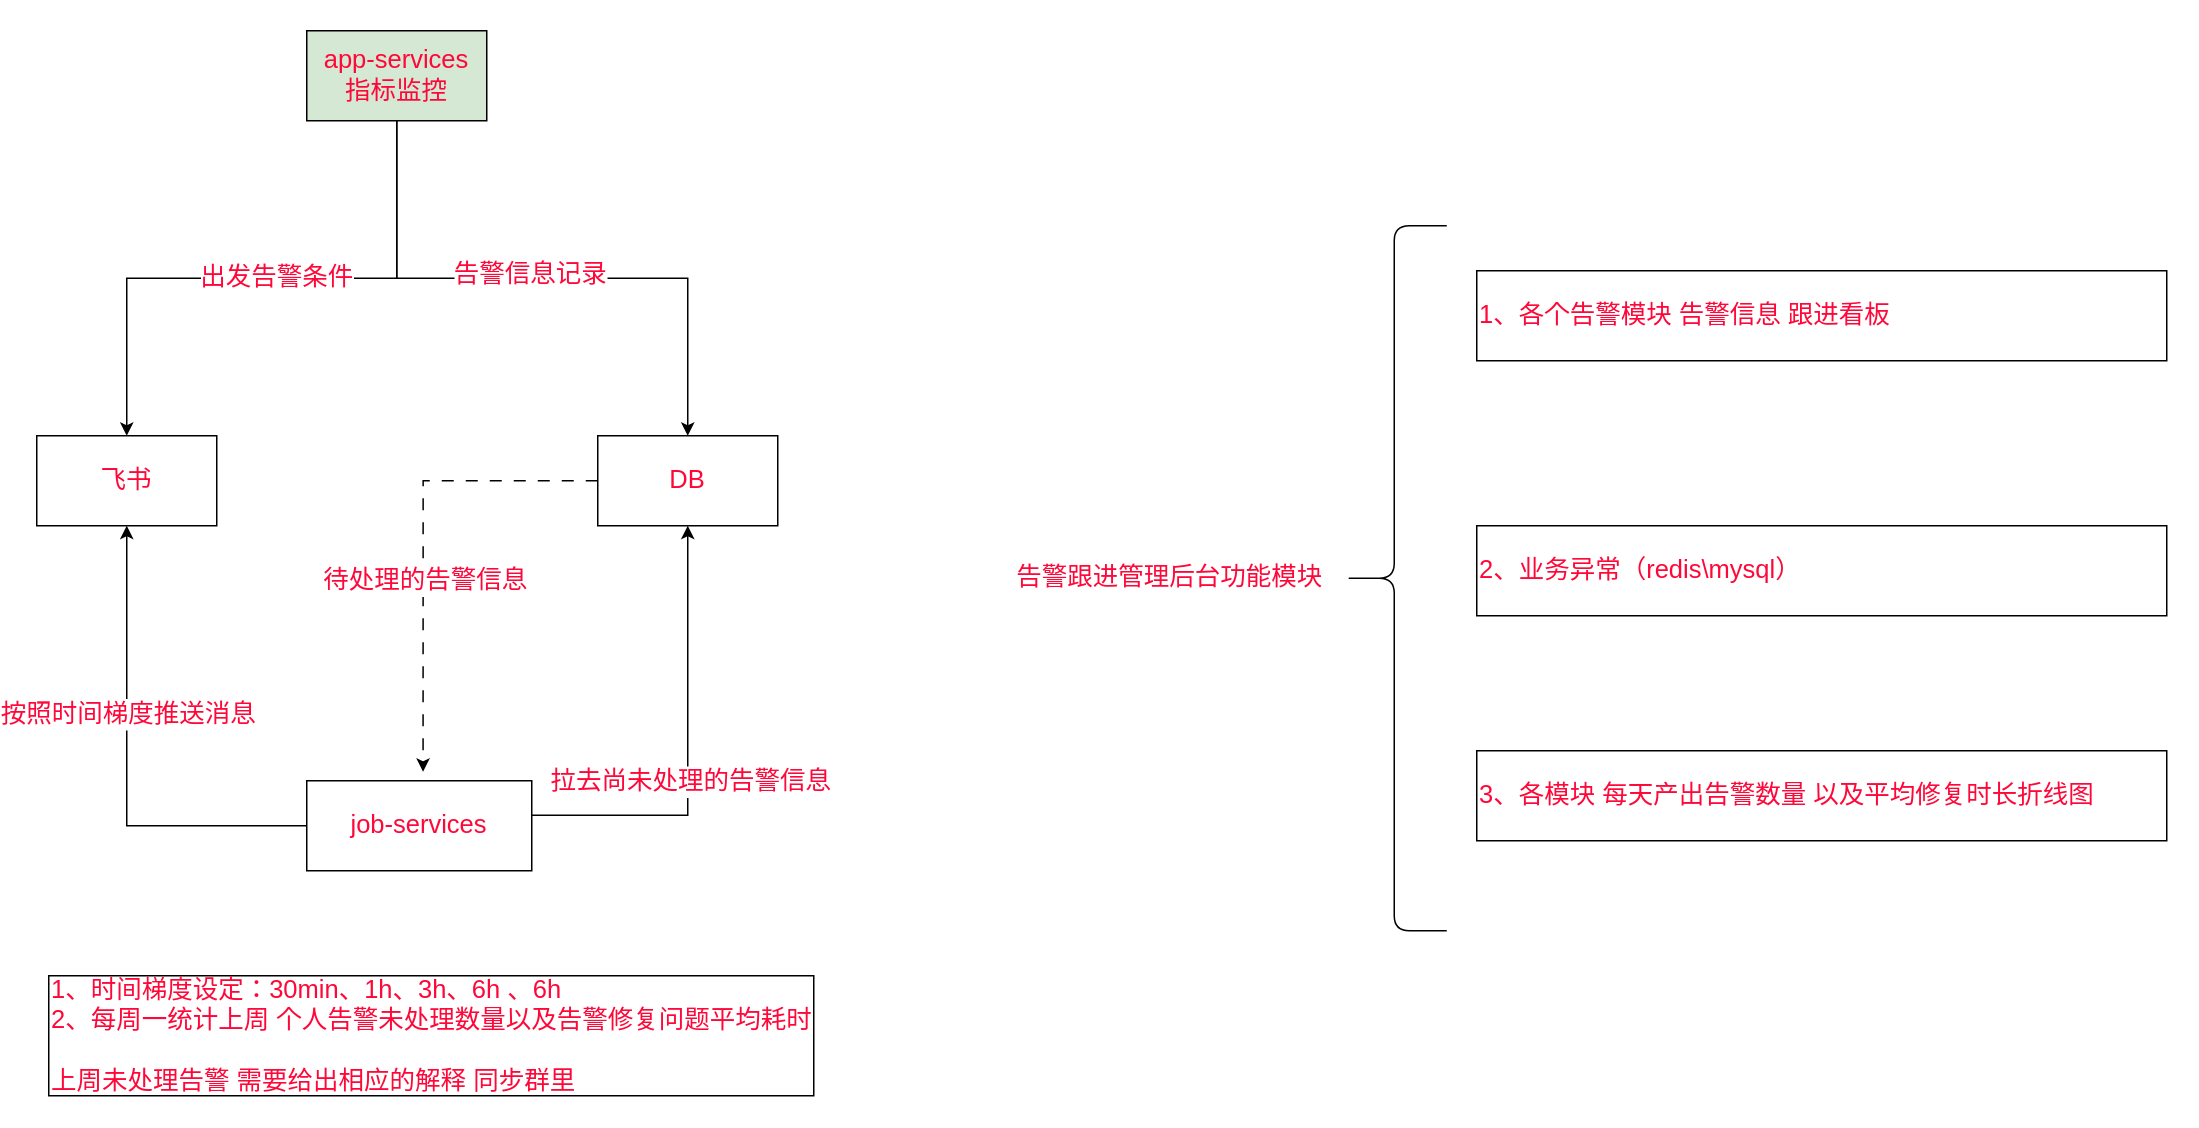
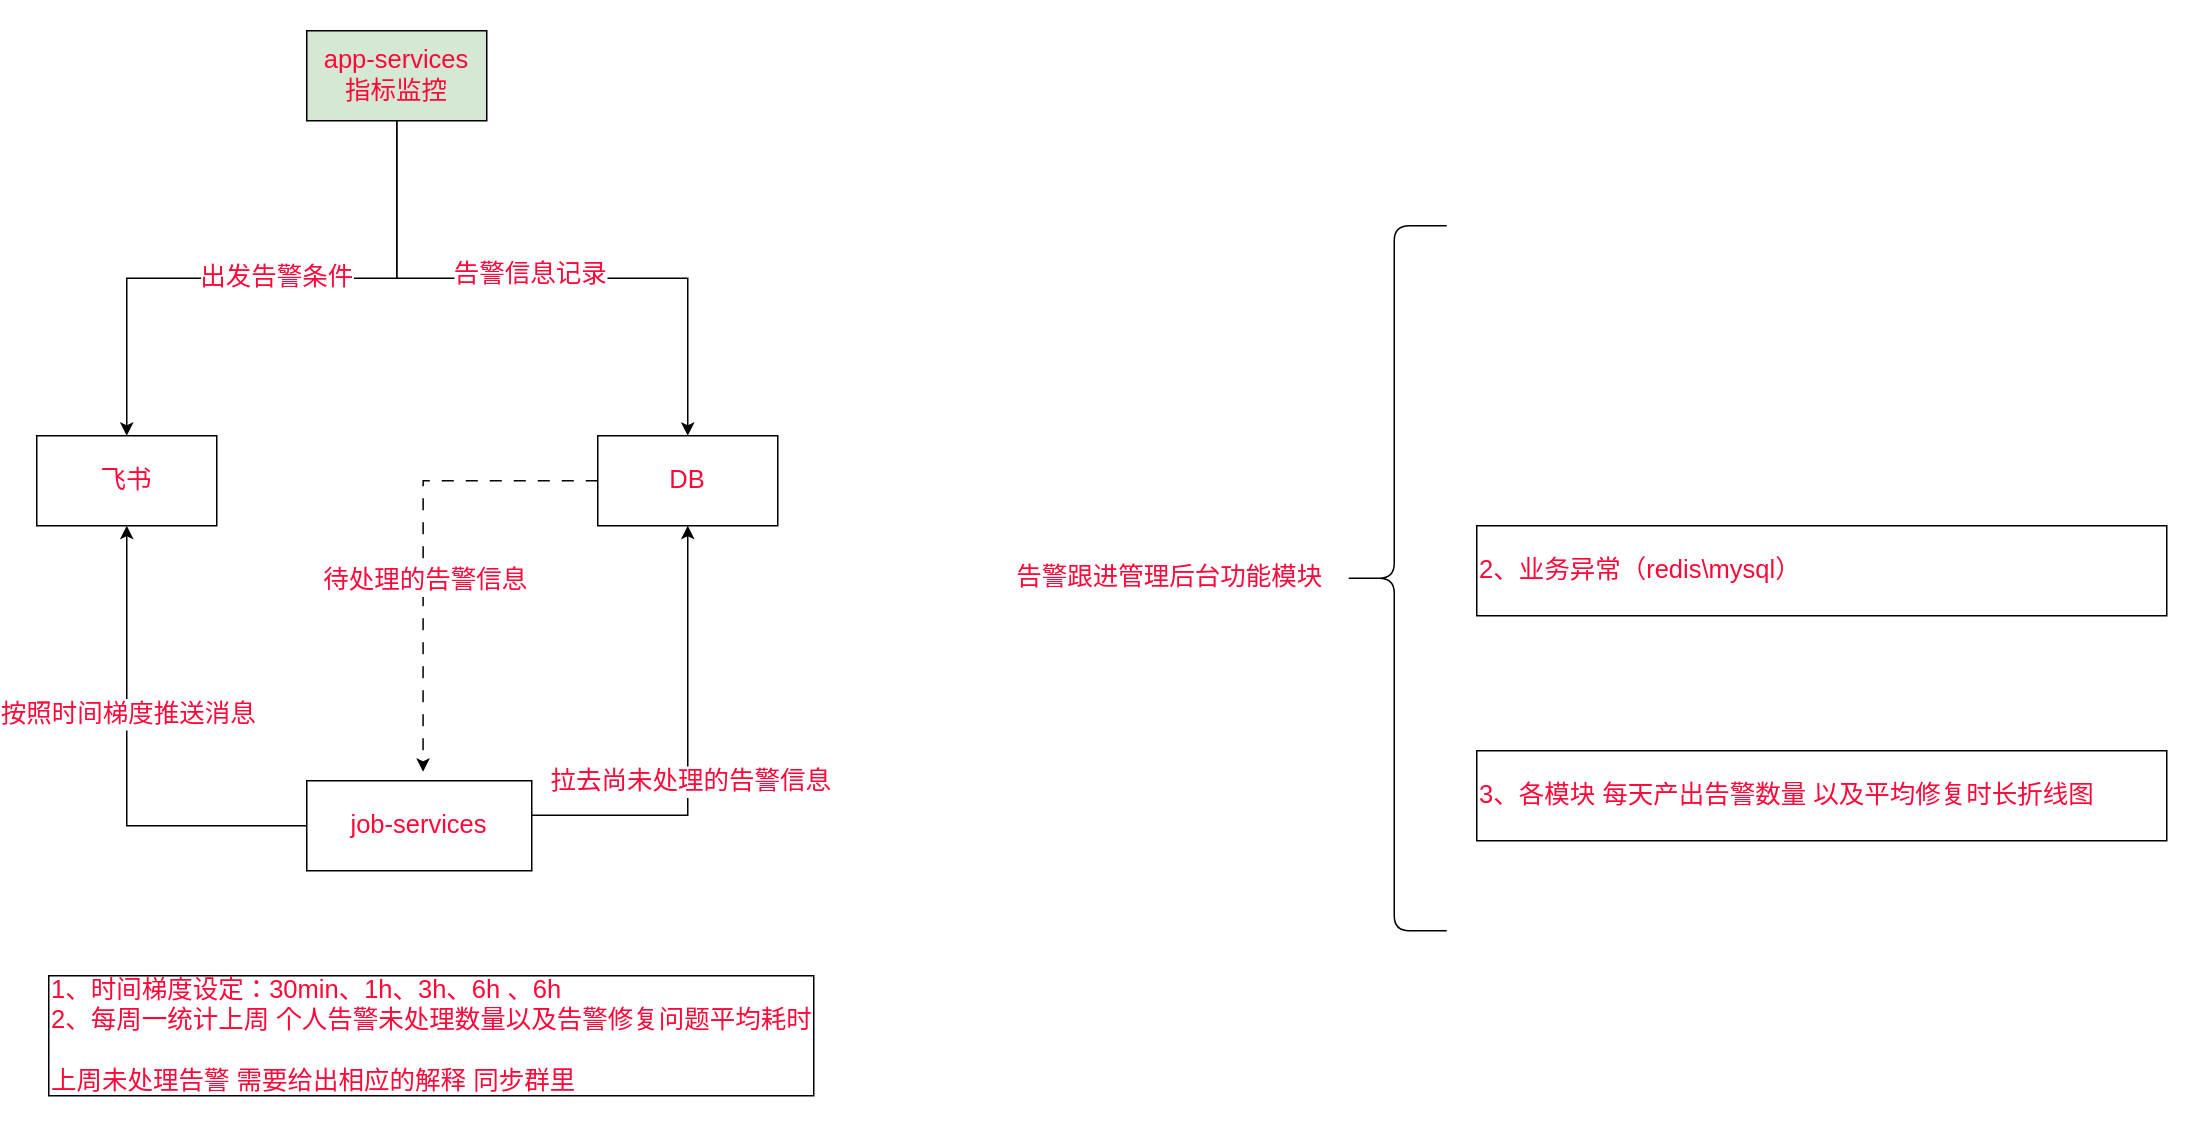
  <mxCell id="0" />
  <mxCell id="1" parent="0" />
  <mxCell id="2" style="edgeStyle=orthogonalEdgeStyle;rounded=0;orthogonalLoop=1;jettySize=auto;html=1;exitX=0.5;exitY=1;exitDx=0;exitDy=0;entryX=0.5;entryY=0;entryDx=0;entryDy=0;fontFamily=Helvetica;fontSize=17;fontColor=#FF0839;" parent="1" source="6" target="7" edge="1"><mxGeometry relative="1" as="geometry" /></mxCell>
  <mxCell id="3" value="出发告警条件" style="edgeLabel;html=1;align=center;verticalAlign=middle;resizable=0;points=[];fontSize=17;fontFamily=Helvetica;fontColor=#FF0839;" parent="2" vertex="1" connectable="0"><mxGeometry x="-0.048" y="-1" relative="1" as="geometry"><mxPoint as="offset" /></mxGeometry></mxCell>
  <mxCell id="4" style="edgeStyle=orthogonalEdgeStyle;rounded=0;orthogonalLoop=1;jettySize=auto;html=1;exitX=0.5;exitY=1;exitDx=0;exitDy=0;entryX=0.5;entryY=0;entryDx=0;entryDy=0;fontFamily=Helvetica;fontSize=17;fontColor=#FF0839;" parent="1" source="6" target="10" edge="1"><mxGeometry relative="1" as="geometry" /></mxCell>
  <mxCell id="5" value="告警信息记录" style="edgeLabel;html=1;align=center;verticalAlign=middle;resizable=0;points=[];fontSize=17;fontFamily=Helvetica;fontColor=#FF0839;" parent="4" vertex="1" connectable="0"><mxGeometry x="-0.045" y="3" relative="1" as="geometry"><mxPoint as="offset" /></mxGeometry></mxCell>
  <mxCell id="6" value="app-services&lt;br style=&quot;font-size: 17px;&quot;&gt;指标监控" style="rounded=0;whiteSpace=wrap;html=1;fontColor=#FF0839;fontSize=17;fillColor=#d5e8d4;" parent="1" vertex="1"><mxGeometry x="200" y="20" width="120" height="60" as="geometry" /></mxCell>
  <mxCell id="7" value="飞书" style="rounded=0;whiteSpace=wrap;html=1;strokeColor=default;fontFamily=Helvetica;fontSize=17;fontColor=#FF0839;fillColor=default;" parent="1" vertex="1"><mxGeometry x="20" y="290" width="120" height="60" as="geometry" /></mxCell>
  <mxCell id="8" style="edgeStyle=orthogonalEdgeStyle;rounded=0;orthogonalLoop=1;jettySize=auto;html=1;exitX=0;exitY=0.5;exitDx=0;exitDy=0;entryX=0.517;entryY=-0.1;entryDx=0;entryDy=0;entryPerimeter=0;fontFamily=Helvetica;fontSize=17;fontColor=#FF0839;dashed=1;dashPattern=8 8;" parent="1" source="10" target="15" edge="1"><mxGeometry relative="1" as="geometry" /></mxCell>
  <mxCell id="9" value="待处理的告警信息" style="edgeLabel;html=1;align=center;verticalAlign=middle;resizable=0;points=[];fontSize=17;fontFamily=Helvetica;fontColor=#FF0839;" parent="8" vertex="1" connectable="0"><mxGeometry x="0.178" y="1" relative="1" as="geometry"><mxPoint as="offset" /></mxGeometry></mxCell>
  <mxCell id="10" value="DB" style="rounded=0;whiteSpace=wrap;html=1;strokeColor=default;fontFamily=Helvetica;fontSize=17;fontColor=#FF0839;fillColor=default;" parent="1" vertex="1"><mxGeometry x="394" y="290" width="120" height="60" as="geometry" /></mxCell>
  <mxCell id="11" style="edgeStyle=orthogonalEdgeStyle;rounded=0;orthogonalLoop=1;jettySize=auto;html=1;exitX=1;exitY=0.383;exitDx=0;exitDy=0;entryX=0.5;entryY=1;entryDx=0;entryDy=0;fontFamily=Helvetica;fontSize=17;fontColor=#FF0839;exitPerimeter=0;" parent="1" source="15" target="10" edge="1"><mxGeometry relative="1" as="geometry" /></mxCell>
  <mxCell id="12" value="拉去尚未处理的告警信息" style="edgeLabel;html=1;align=center;verticalAlign=middle;resizable=0;points=[];fontSize=17;fontFamily=Helvetica;fontColor=#FF0839;" parent="11" vertex="1" connectable="0"><mxGeometry x="-0.148" y="-1" relative="1" as="geometry"><mxPoint as="offset" /></mxGeometry></mxCell>
  <mxCell id="13" style="edgeStyle=orthogonalEdgeStyle;rounded=0;orthogonalLoop=1;jettySize=auto;html=1;exitX=0;exitY=0.5;exitDx=0;exitDy=0;fontFamily=Helvetica;fontSize=17;fontColor=#FF0839;" parent="1" source="15" target="7" edge="1"><mxGeometry relative="1" as="geometry" /></mxCell>
  <mxCell id="14" value="按照时间梯度推送消息" style="edgeLabel;html=1;align=center;verticalAlign=middle;resizable=0;points=[];fontSize=17;fontFamily=Helvetica;fontColor=#FF0839;" parent="13" vertex="1" connectable="0"><mxGeometry x="0.3" y="1" relative="1" as="geometry"><mxPoint x="1" y="13" as="offset" /></mxGeometry></mxCell>
  <mxCell id="15" value="job-services" style="rounded=0;whiteSpace=wrap;html=1;strokeColor=default;fontFamily=Helvetica;fontSize=17;fontColor=#FF0839;fillColor=default;" parent="1" vertex="1"><mxGeometry x="200" y="520" width="150" height="60" as="geometry" /></mxCell>
  <mxCell id="16" value="1、时间梯度设定：30min、1h、3h、6h 、6h&lt;br&gt;2、每周一统计上周 个人告警未处理数量以及告警修复问题平均耗时&lt;br&gt;&lt;br&gt;上周未处理告警 需要给出相应的解释 同步群里" style="rounded=0;whiteSpace=wrap;html=1;strokeColor=default;fontFamily=Helvetica;fontSize=17;fontColor=#FF0839;fillColor=default;align=left;" parent="1" vertex="1"><mxGeometry x="28" y="650" width="510" height="80" as="geometry" /></mxCell>
  <mxCell id="17" value="" style="shape=curlyBracket;whiteSpace=wrap;html=1;rounded=1;labelPosition=left;verticalLabelPosition=middle;align=right;verticalAlign=middle;strokeColor=default;fontFamily=Helvetica;fontSize=17;fontColor=#FF0839;fillColor=default;" parent="1" vertex="1"><mxGeometry x="890" y="150" width="70" height="470" as="geometry" /></mxCell>
  <mxCell id="18" value="告警跟进管理后台功能模块" style="text;html=1;align=center;verticalAlign=middle;resizable=0;points=[];autosize=1;strokeColor=none;fillColor=none;fontSize=17;fontFamily=Helvetica;fontColor=#FF0839;" parent="1" vertex="1"><mxGeometry x="660" y="370" width="230" height="30" as="geometry" /></mxCell>
- <mxCell id="19" value="1、各个告警模块 告警信息 跟进看板" style="rounded=0;whiteSpace=wrap;html=1;strokeColor=default;fontFamily=Helvetica;fontSize=17;fontColor=#FF0839;fillColor=default;align=left;" parent="1" vertex="1"><mxGeometry x="980" y="180" width="460" height="60" as="geometry" /></mxCell>
  <mxCell id="20" value="2、业务异常（redis\mysql）" style="rounded=0;whiteSpace=wrap;html=1;strokeColor=default;fontFamily=Helvetica;fontSize=17;fontColor=#FF0839;fillColor=default;align=left;" parent="1" vertex="1"><mxGeometry x="980" y="350" width="460" height="60" as="geometry" /></mxCell>
  <mxCell id="21" value="3、各模块 每天产出告警数量 以及平均修复时长折线图" style="rounded=0;whiteSpace=wrap;html=1;strokeColor=default;fontFamily=Helvetica;fontSize=17;fontColor=#FF0839;fillColor=default;align=left;" parent="1" vertex="1"><mxGeometry x="980" y="500" width="460" height="60" as="geometry" /></mxCell>
